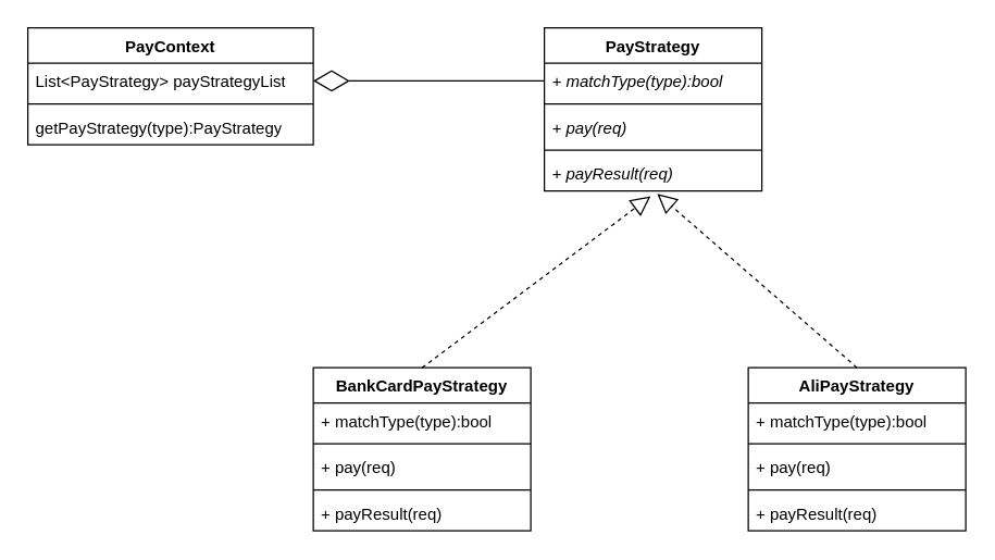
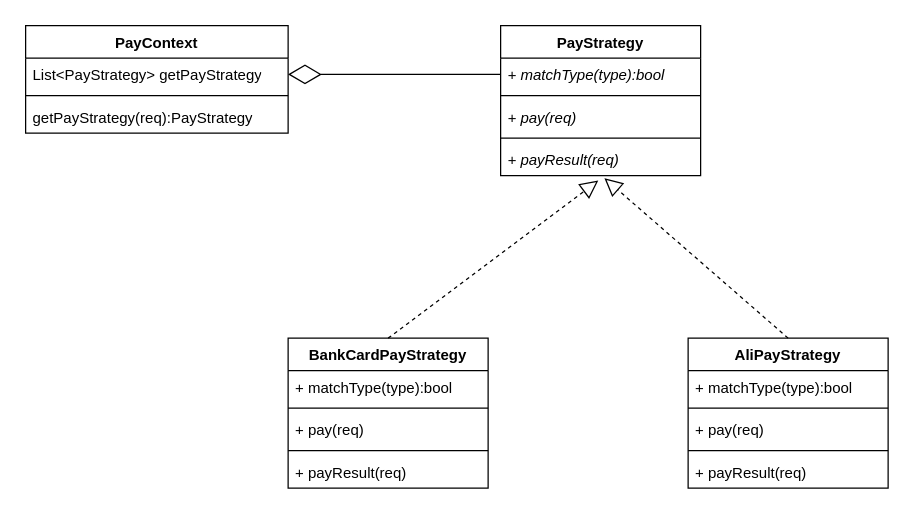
  <mxCell id="0" />
  <mxCell id="1" parent="0" />
  <mxCell id="2" value="PayStrategy" style="swimlane;fontStyle=1;align=center;verticalAlign=top;childLayout=stackLayout;horizontal=1;startSize=26;horizontalStack=0;resizeParent=1;resizeParentMax=0;resizeLast=0;collapsible=1;marginBottom=0;whiteSpace=wrap;html=1;" vertex="1" parent="1"><mxGeometry x="400" y="20" width="160" height="120" as="geometry" /></mxCell>
  <mxCell id="3" value="&lt;i&gt;+ matchType(type):bool&lt;/i&gt;" style="text;strokeColor=none;fillColor=none;align=left;verticalAlign=top;spacingLeft=4;spacingRight=4;overflow=hidden;rotatable=0;points=[[0,0.5],[1,0.5]];portConstraint=eastwest;whiteSpace=wrap;html=1;" vertex="1" parent="2"><mxGeometry y="26" width="160" height="26" as="geometry" /></mxCell>
  <mxCell id="4" value="" style="line;strokeWidth=1;fillColor=none;align=left;verticalAlign=middle;spacingTop=-1;spacingLeft=3;spacingRight=3;rotatable=0;labelPosition=right;points=[];portConstraint=eastwest;strokeColor=inherit;" vertex="1" parent="2"><mxGeometry y="52" width="160" height="8" as="geometry" /></mxCell>
  <mxCell id="5" value="&lt;i&gt;+ pay(req)&lt;/i&gt;" style="text;strokeColor=none;fillColor=none;align=left;verticalAlign=top;spacingLeft=4;spacingRight=4;overflow=hidden;rotatable=0;points=[[0,0.5],[1,0.5]];portConstraint=eastwest;whiteSpace=wrap;html=1;" vertex="1" parent="2"><mxGeometry y="60" width="160" height="26" as="geometry" /></mxCell>
  <mxCell id="6" value="" style="line;strokeWidth=1;fillColor=none;align=left;verticalAlign=middle;spacingTop=-1;spacingLeft=3;spacingRight=3;rotatable=0;labelPosition=right;points=[];portConstraint=eastwest;strokeColor=inherit;" vertex="1" parent="2"><mxGeometry y="86" width="160" height="8" as="geometry" /></mxCell>
  <mxCell id="7" value="&lt;i&gt;+ payResult(req)&lt;/i&gt;" style="text;strokeColor=none;fillColor=none;align=left;verticalAlign=top;spacingLeft=4;spacingRight=4;overflow=hidden;rotatable=0;points=[[0,0.5],[1,0.5]];portConstraint=eastwest;whiteSpace=wrap;html=1;" vertex="1" parent="2"><mxGeometry y="94" width="160" height="26" as="geometry" /></mxCell>
  <mxCell id="8" value="BankCardPayStrategy" style="swimlane;fontStyle=1;align=center;verticalAlign=top;childLayout=stackLayout;horizontal=1;startSize=26;horizontalStack=0;resizeParent=1;resizeParentMax=0;resizeLast=0;collapsible=1;marginBottom=0;whiteSpace=wrap;html=1;" vertex="1" parent="1"><mxGeometry x="230" y="270" width="160" height="120" as="geometry" /></mxCell>
  <mxCell id="9" value="+ matchType(type):bool" style="text;strokeColor=none;fillColor=none;align=left;verticalAlign=top;spacingLeft=4;spacingRight=4;overflow=hidden;rotatable=0;points=[[0,0.5],[1,0.5]];portConstraint=eastwest;whiteSpace=wrap;html=1;" vertex="1" parent="8"><mxGeometry y="26" width="160" height="26" as="geometry" /></mxCell>
  <mxCell id="10" value="" style="line;strokeWidth=1;fillColor=none;align=left;verticalAlign=middle;spacingTop=-1;spacingLeft=3;spacingRight=3;rotatable=0;labelPosition=right;points=[];portConstraint=eastwest;strokeColor=inherit;" vertex="1" parent="8"><mxGeometry y="52" width="160" height="8" as="geometry" /></mxCell>
  <mxCell id="11" value="+ pay(req)" style="text;strokeColor=none;fillColor=none;align=left;verticalAlign=top;spacingLeft=4;spacingRight=4;overflow=hidden;rotatable=0;points=[[0,0.5],[1,0.5]];portConstraint=eastwest;whiteSpace=wrap;html=1;" vertex="1" parent="8"><mxGeometry y="60" width="160" height="26" as="geometry" /></mxCell>
  <mxCell id="12" value="" style="line;strokeWidth=1;fillColor=none;align=left;verticalAlign=middle;spacingTop=-1;spacingLeft=3;spacingRight=3;rotatable=0;labelPosition=right;points=[];portConstraint=eastwest;strokeColor=inherit;" vertex="1" parent="8"><mxGeometry y="86" width="160" height="8" as="geometry" /></mxCell>
  <mxCell id="13" value="+ payResult(req)" style="text;strokeColor=none;fillColor=none;align=left;verticalAlign=top;spacingLeft=4;spacingRight=4;overflow=hidden;rotatable=0;points=[[0,0.5],[1,0.5]];portConstraint=eastwest;whiteSpace=wrap;html=1;" vertex="1" parent="8"><mxGeometry y="94" width="160" height="26" as="geometry" /></mxCell>
  <mxCell id="14" value="AliPayStrategy" style="swimlane;fontStyle=1;align=center;verticalAlign=top;childLayout=stackLayout;horizontal=1;startSize=26;horizontalStack=0;resizeParent=1;resizeParentMax=0;resizeLast=0;collapsible=1;marginBottom=0;whiteSpace=wrap;html=1;" vertex="1" parent="1"><mxGeometry x="550" y="270" width="160" height="120" as="geometry" /></mxCell>
  <mxCell id="15" value="+ matchType(type):bool" style="text;strokeColor=none;fillColor=none;align=left;verticalAlign=top;spacingLeft=4;spacingRight=4;overflow=hidden;rotatable=0;points=[[0,0.5],[1,0.5]];portConstraint=eastwest;whiteSpace=wrap;html=1;" vertex="1" parent="14"><mxGeometry y="26" width="160" height="26" as="geometry" /></mxCell>
  <mxCell id="16" value="" style="line;strokeWidth=1;fillColor=none;align=left;verticalAlign=middle;spacingTop=-1;spacingLeft=3;spacingRight=3;rotatable=0;labelPosition=right;points=[];portConstraint=eastwest;strokeColor=inherit;" vertex="1" parent="14"><mxGeometry y="52" width="160" height="8" as="geometry" /></mxCell>
  <mxCell id="17" value="+ pay(req)" style="text;strokeColor=none;fillColor=none;align=left;verticalAlign=top;spacingLeft=4;spacingRight=4;overflow=hidden;rotatable=0;points=[[0,0.5],[1,0.5]];portConstraint=eastwest;whiteSpace=wrap;html=1;" vertex="1" parent="14"><mxGeometry y="60" width="160" height="26" as="geometry" /></mxCell>
  <mxCell id="18" value="" style="line;strokeWidth=1;fillColor=none;align=left;verticalAlign=middle;spacingTop=-1;spacingLeft=3;spacingRight=3;rotatable=0;labelPosition=right;points=[];portConstraint=eastwest;strokeColor=inherit;" vertex="1" parent="14"><mxGeometry y="86" width="160" height="8" as="geometry" /></mxCell>
  <mxCell id="19" value="+ payResult(req)" style="text;strokeColor=none;fillColor=none;align=left;verticalAlign=top;spacingLeft=4;spacingRight=4;overflow=hidden;rotatable=0;points=[[0,0.5],[1,0.5]];portConstraint=eastwest;whiteSpace=wrap;html=1;" vertex="1" parent="14"><mxGeometry y="94" width="160" height="26" as="geometry" /></mxCell>
  <mxCell id="20" value="" style="endArrow=block;dashed=1;endFill=0;endSize=12;html=1;rounded=0;entryX=0.488;entryY=1.154;entryDx=0;entryDy=0;entryPerimeter=0;exitX=0.5;exitY=0;exitDx=0;exitDy=0;" edge="1" parent="1" source="8" target="7"><mxGeometry width="160" relative="1" as="geometry"><mxPoint x="360" y="420" as="sourcePoint" /><mxPoint x="520" y="420" as="targetPoint" /></mxGeometry></mxCell>
  <mxCell id="21" value="" style="endArrow=block;dashed=1;endFill=0;endSize=12;html=1;rounded=0;entryX=0.519;entryY=1.077;entryDx=0;entryDy=0;entryPerimeter=0;exitX=0.5;exitY=0;exitDx=0;exitDy=0;" edge="1" parent="1" source="14" target="7"><mxGeometry width="160" relative="1" as="geometry"><mxPoint x="470" y="550" as="sourcePoint" /><mxPoint x="630" y="550" as="targetPoint" /></mxGeometry></mxCell>
  <mxCell id="22" value="PayContext" style="swimlane;fontStyle=1;align=center;verticalAlign=top;childLayout=stackLayout;horizontal=1;startSize=26;horizontalStack=0;resizeParent=1;resizeParentMax=0;resizeLast=0;collapsible=1;marginBottom=0;whiteSpace=wrap;html=1;" vertex="1" parent="1"><mxGeometry x="20" y="20" width="210" height="86" as="geometry" /></mxCell>
- <mxCell id="23" value="List&amp;lt;PayStrategy&amp;gt; payStrategyList" style="text;strokeColor=none;fillColor=none;align=left;verticalAlign=top;spacingLeft=4;spacingRight=4;overflow=hidden;rotatable=0;points=[[0,0.5],[1,0.5]];portConstraint=eastwest;whiteSpace=wrap;html=1;" vertex="1" parent="22"><mxGeometry y="26" width="210" height="26" as="geometry" /></mxCell>
+ <mxCell id="23" value="List&amp;lt;PayStrategy&amp;gt; getPayStrategy" style="text;strokeColor=none;fillColor=none;align=left;verticalAlign=top;spacingLeft=4;spacingRight=4;overflow=hidden;rotatable=0;points=[[0,0.5],[1,0.5]];portConstraint=eastwest;whiteSpace=wrap;html=1;" vertex="1" parent="22"><mxGeometry y="26" width="210" height="26" as="geometry" /></mxCell>
  <mxCell id="24" value="" style="line;strokeWidth=1;fillColor=none;align=left;verticalAlign=middle;spacingTop=-1;spacingLeft=3;spacingRight=3;rotatable=0;labelPosition=right;points=[];portConstraint=eastwest;strokeColor=inherit;" vertex="1" parent="22"><mxGeometry y="52" width="210" height="8" as="geometry" /></mxCell>
- <mxCell id="25" value="getPayStrategy(type):PayStrategy" style="text;strokeColor=none;fillColor=none;align=left;verticalAlign=top;spacingLeft=4;spacingRight=4;overflow=hidden;rotatable=0;points=[[0,0.5],[1,0.5]];portConstraint=eastwest;whiteSpace=wrap;html=1;" vertex="1" parent="22"><mxGeometry y="60" width="210" height="26" as="geometry" /></mxCell>
+ <mxCell id="25" value="getPayStrategy(req):PayStrategy" style="text;strokeColor=none;fillColor=none;align=left;verticalAlign=top;spacingLeft=4;spacingRight=4;overflow=hidden;rotatable=0;points=[[0,0.5],[1,0.5]];portConstraint=eastwest;whiteSpace=wrap;html=1;" vertex="1" parent="22"><mxGeometry y="60" width="210" height="26" as="geometry" /></mxCell>
  <mxCell id="26" value="" style="endArrow=diamondThin;endFill=0;endSize=24;html=1;rounded=0;entryX=1;entryY=0.5;entryDx=0;entryDy=0;exitX=0;exitY=0.5;exitDx=0;exitDy=0;" edge="1" parent="1" source="3" target="23"><mxGeometry width="160" relative="1" as="geometry"><mxPoint x="360" y="60" as="sourcePoint" /><mxPoint x="320" y="70" as="targetPoint" /></mxGeometry></mxCell>
